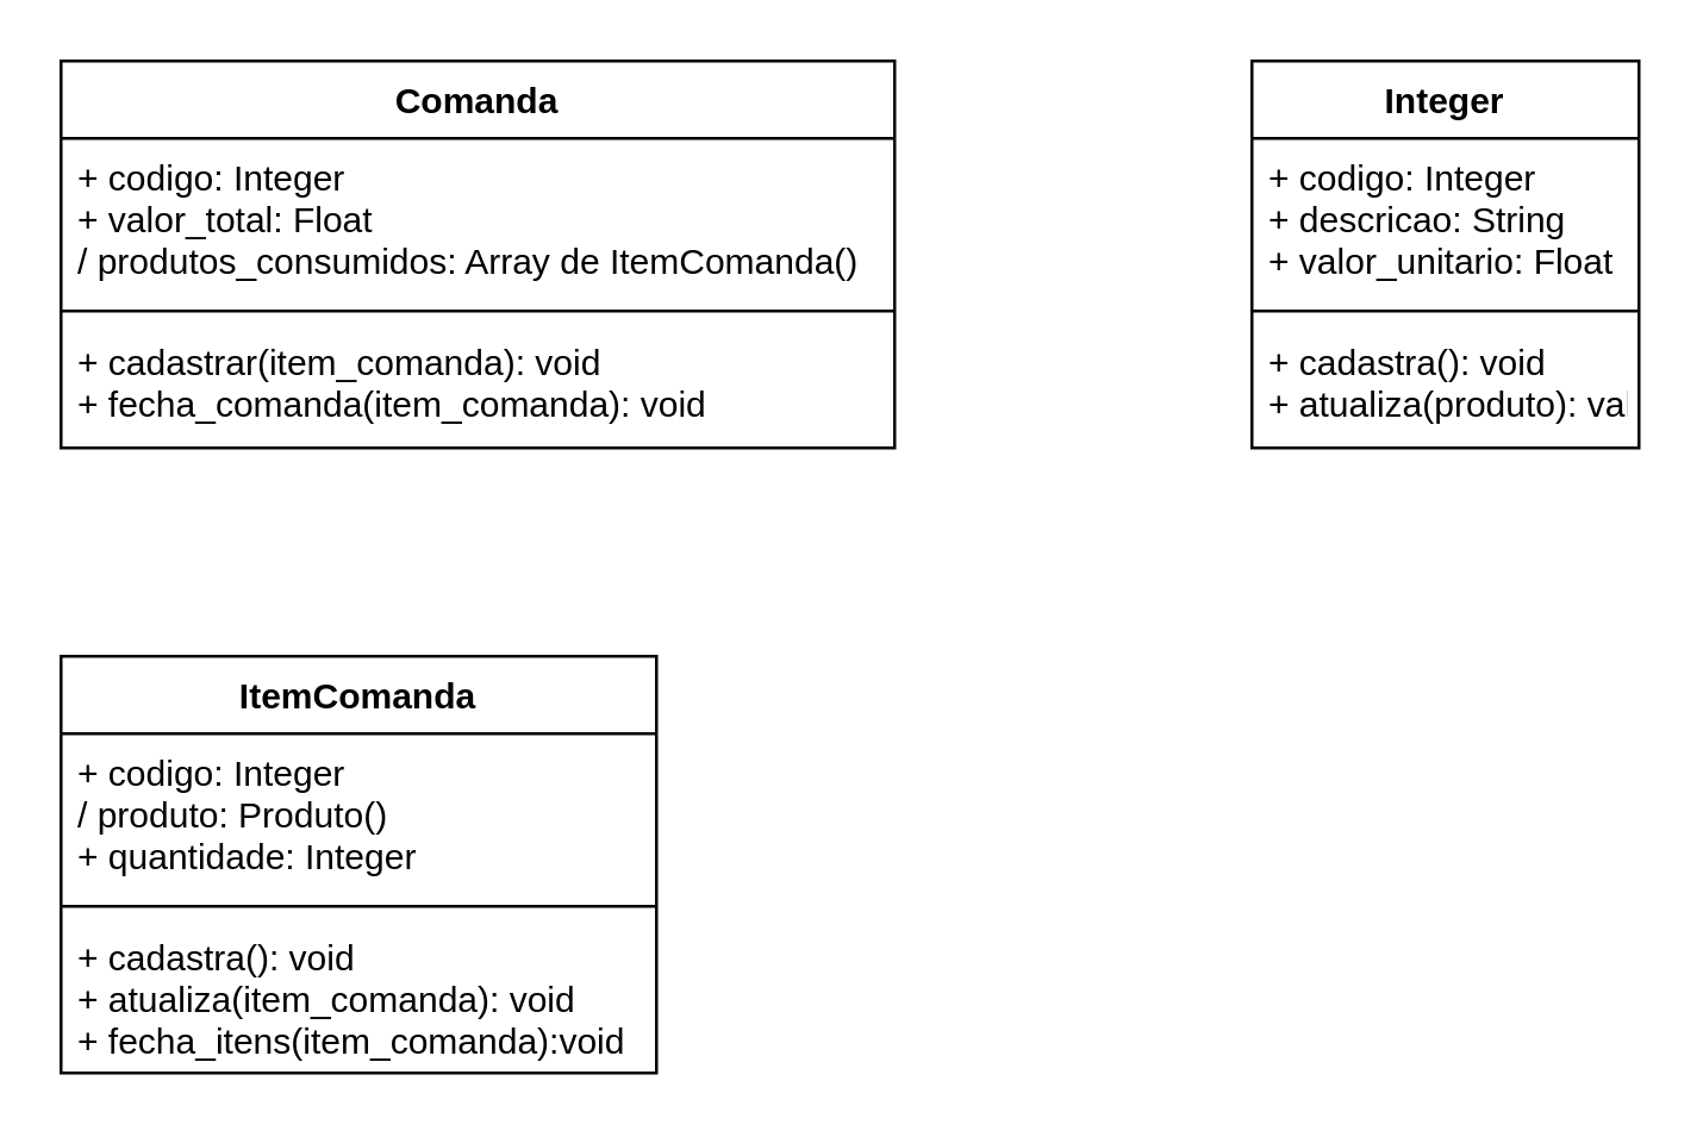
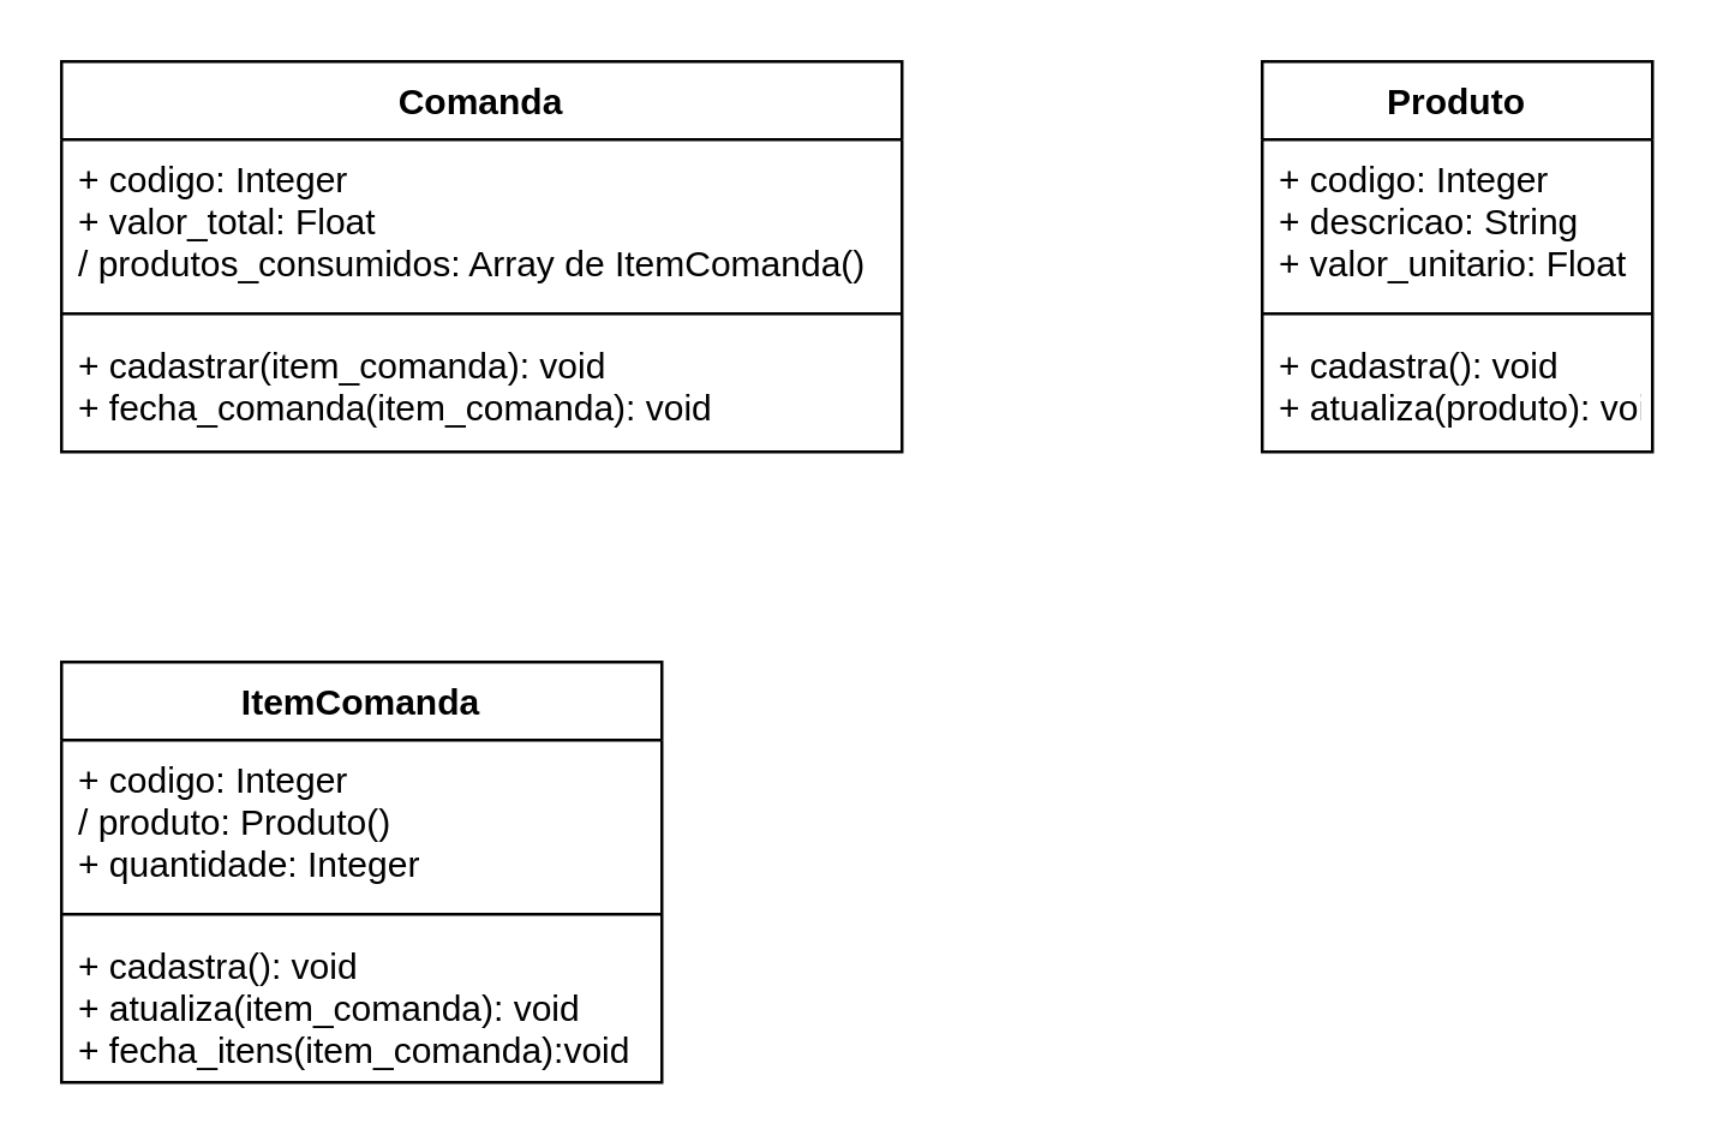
  <mxCell id="0" />
  <mxCell id="1" parent="0" />
  <mxCell id="2" value="Comanda" style="swimlane;fontStyle=1;align=center;verticalAlign=top;childLayout=stackLayout;horizontal=1;startSize=26;horizontalStack=0;resizeParent=1;resizeParentMax=0;resizeLast=0;collapsible=1;marginBottom=0;" parent="1" vertex="1"><mxGeometry x="20" y="20" width="280" height="130" as="geometry" /></mxCell>
  <mxCell id="3" value="+ codigo: Integer&#10;+ valor_total: Float&#10;/ produtos_consumidos: Array de ItemComanda()&#10;" style="text;strokeColor=none;fillColor=none;align=left;verticalAlign=top;spacingLeft=4;spacingRight=4;overflow=hidden;rotatable=0;points=[[0,0.5],[1,0.5]];portConstraint=eastwest;" parent="2" vertex="1"><mxGeometry y="26" width="280" height="54" as="geometry" /></mxCell>
  <mxCell id="4" value="" style="line;strokeWidth=1;fillColor=none;align=left;verticalAlign=middle;spacingTop=-1;spacingLeft=3;spacingRight=3;rotatable=0;labelPosition=right;points=[];portConstraint=eastwest;" parent="2" vertex="1"><mxGeometry y="80" width="280" height="8" as="geometry" /></mxCell>
  <mxCell id="5" value="+ cadastrar(item_comanda): void&#10;+ fecha_comanda(item_comanda): void" style="text;strokeColor=none;fillColor=none;align=left;verticalAlign=top;spacingLeft=4;spacingRight=4;overflow=hidden;rotatable=0;points=[[0,0.5],[1,0.5]];portConstraint=eastwest;" parent="2" vertex="1"><mxGeometry y="88" width="280" height="42" as="geometry" /></mxCell>
- <mxCell id="6" value="Integer" style="swimlane;fontStyle=1;align=center;verticalAlign=top;childLayout=stackLayout;horizontal=1;startSize=26;horizontalStack=0;resizeParent=1;resizeParentMax=0;resizeLast=0;collapsible=1;marginBottom=0;" vertex="1" parent="1"><mxGeometry x="420" y="20" width="130" height="130" as="geometry" /></mxCell>
+ <mxCell id="6" value="Produto" style="swimlane;fontStyle=1;align=center;verticalAlign=top;childLayout=stackLayout;horizontal=1;startSize=26;horizontalStack=0;resizeParent=1;resizeParentMax=0;resizeLast=0;collapsible=1;marginBottom=0;" vertex="1" parent="1"><mxGeometry x="420" y="20" width="130" height="130" as="geometry" /></mxCell>
  <mxCell id="7" value="+ codigo: Integer&#10;+ descricao: String&#10;+ valor_unitario: Float" style="text;strokeColor=none;fillColor=none;align=left;verticalAlign=top;spacingLeft=4;spacingRight=4;overflow=hidden;rotatable=0;points=[[0,0.5],[1,0.5]];portConstraint=eastwest;" vertex="1" parent="6"><mxGeometry y="26" width="130" height="54" as="geometry" /></mxCell>
  <mxCell id="8" value="" style="line;strokeWidth=1;fillColor=none;align=left;verticalAlign=middle;spacingTop=-1;spacingLeft=3;spacingRight=3;rotatable=0;labelPosition=right;points=[];portConstraint=eastwest;" vertex="1" parent="6"><mxGeometry y="80" width="130" height="8" as="geometry" /></mxCell>
- <mxCell id="9" value="+ cadastra(): void&#10;+ atualiza(produto): valor" style="text;strokeColor=none;fillColor=none;align=left;verticalAlign=top;spacingLeft=4;spacingRight=4;overflow=hidden;rotatable=0;points=[[0,0.5],[1,0.5]];portConstraint=eastwest;" vertex="1" parent="6"><mxGeometry y="88" width="130" height="42" as="geometry" /></mxCell>
+ <mxCell id="9" value="+ cadastra(): void&#10;+ atualiza(produto): void" style="text;strokeColor=none;fillColor=none;align=left;verticalAlign=top;spacingLeft=4;spacingRight=4;overflow=hidden;rotatable=0;points=[[0,0.5],[1,0.5]];portConstraint=eastwest;" vertex="1" parent="6"><mxGeometry y="88" width="130" height="42" as="geometry" /></mxCell>
  <mxCell id="10" value="ItemComanda" style="swimlane;fontStyle=1;align=center;verticalAlign=top;childLayout=stackLayout;horizontal=1;startSize=26;horizontalStack=0;resizeParent=1;resizeParentMax=0;resizeLast=0;collapsible=1;marginBottom=0;" vertex="1" parent="1"><mxGeometry x="20" y="220" width="200" height="140" as="geometry" /></mxCell>
  <mxCell id="11" value="+ codigo: Integer&#10;/ produto: Produto()&#10;+ quantidade: Integer" style="text;strokeColor=none;fillColor=none;align=left;verticalAlign=top;spacingLeft=4;spacingRight=4;overflow=hidden;rotatable=0;points=[[0,0.5],[1,0.5]];portConstraint=eastwest;" vertex="1" parent="10"><mxGeometry y="26" width="200" height="54" as="geometry" /></mxCell>
  <mxCell id="12" value="" style="line;strokeWidth=1;fillColor=none;align=left;verticalAlign=middle;spacingTop=-1;spacingLeft=3;spacingRight=3;rotatable=0;labelPosition=right;points=[];portConstraint=eastwest;" vertex="1" parent="10"><mxGeometry y="80" width="200" height="8" as="geometry" /></mxCell>
  <mxCell id="13" value="+ cadastra(): void&#10;+ atualiza(item_comanda): void&#10;+ fecha_itens(item_comanda):void" style="text;strokeColor=none;fillColor=none;align=left;verticalAlign=top;spacingLeft=4;spacingRight=4;overflow=hidden;rotatable=0;points=[[0,0.5],[1,0.5]];portConstraint=eastwest;" vertex="1" parent="10"><mxGeometry y="88" width="200" height="52" as="geometry" /></mxCell>
